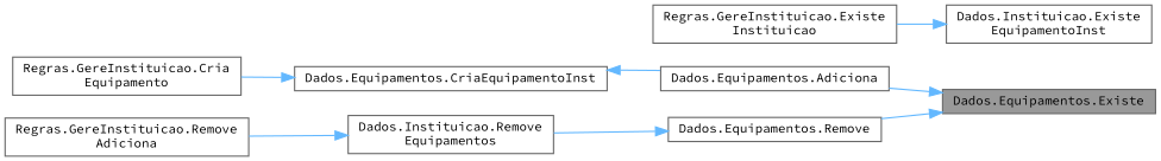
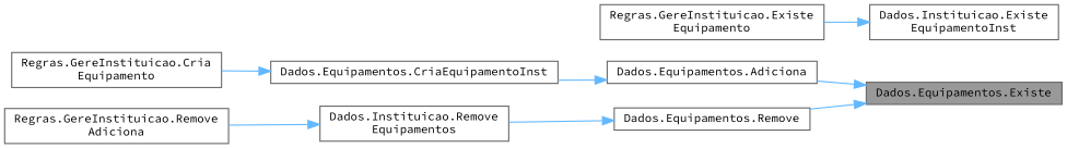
  digraph {
    fontname="Source Code Pro"
    rankdir=RL
    node [color=grey40 fillcolor=white fontname="Source Code Pro" fontsize=10 shape=box style=filled]
    edge [color=steelblue1 dir=back fontname="Source Code Pro" fontsize=10 labelfontname=Helvetica labelfontsize=10 style=solid]
    n1 [color=gray40 fillcolor=grey60 fontcolor=black height=0.2 label="Dados.Equipamentos.Existe" width=0.4]
    n2 [height=0.2 label="Dados.Equipamentos.Adiciona" width=0.4]
    n3 [height=0.2 label="Dados.Equipamentos.Remove" width=0.4]
    n4 [height=0.2 label="Dados.Equipamentos.CriaEquipamentoInst" width=0.4]
    n5 [height=0.2 label="Dados.Instituicao.Existe\lEquipamentoInst" width=0.4]
-   n6 [height=0.2 label="Regras.GereInstituicao.Existe\lInstituicao" width=0.4]
+   n6 [height=0.2 label="Regras.GereInstituicao.Existe\lEquipamento" width=0.4]
    n7 [height=0.2 label="Dados.Instituicao.Remove\lEquipamentos" width=0.4]
    n8 [height=0.2 label="Regras.GereInstituicao.Cria\lEquipamento" width=0.4]
    n9 [height=0.2 label="Regras.GereInstituicao.Remove\lAdiciona" width=0.4]
    n1 -> n2
    n1 -> n3
-   n4 -> n2
+   n2 -> n4
    n3 -> n7
    n4 -> n8
    n5 -> n6
    n7 -> n9
  }
